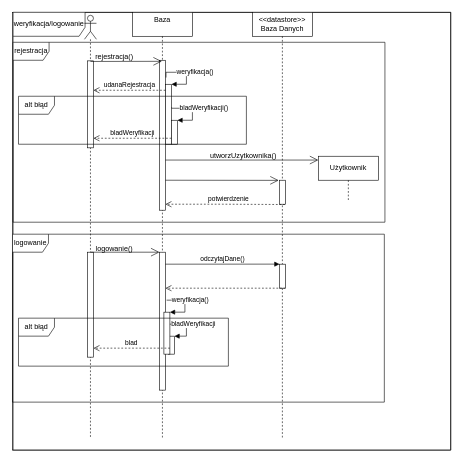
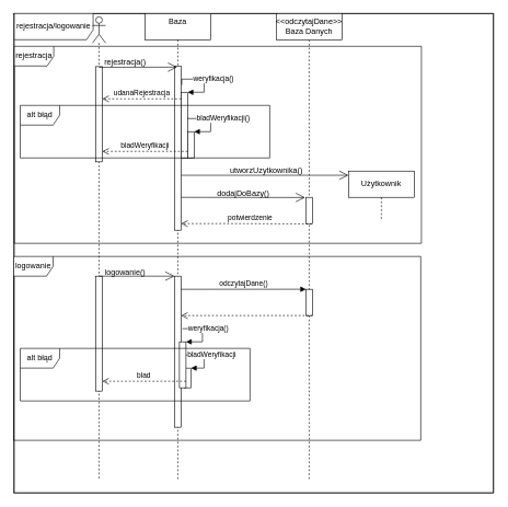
  <mxCell id="0" />
  <mxCell id="1" parent="0" />
  <mxCell id="2" value="" style="whiteSpace=wrap;html=1;aspect=fixed;shadow=0;" parent="1" vertex="1"><mxGeometry y="20" width="730" height="730" as="geometry" x="20" /></mxCell>
- <mxCell id="3" value="weryfikacja/logowanie" style="shape=umlFrame;whiteSpace=wrap;html=1;shadow=0;width=120;height=40;" parent="1" vertex="1"><mxGeometry x="21" y="20" width="730" height="730" as="geometry" /></mxCell>
+ <mxCell id="3" value="rejestracja/logowanie" style="shape=umlFrame;whiteSpace=wrap;html=1;shadow=0;width=120;height=40;" parent="1" vertex="1"><mxGeometry x="21" y="20" width="730" height="730" as="geometry" /></mxCell>
  <mxCell id="4" value="rejestracja" style="shape=umlFrame;whiteSpace=wrap;html=1;shadow=0;" parent="1" vertex="1"><mxGeometry x="21" y="70" width="620" height="300" as="geometry" /></mxCell>
  <mxCell id="5" value="" style="shape=umlLifeline;participant=umlActor;perimeter=lifelinePerimeter;whiteSpace=wrap;html=1;container=1;collapsible=0;recursiveResize=0;verticalAlign=top;spacingTop=36;outlineConnect=0;shadow=0;" parent="1" vertex="1"><mxGeometry x="140" y="25" width="20" height="705" as="geometry" /></mxCell>
  <mxCell id="6" value="" style="html=1;points=[];perimeter=orthogonalPerimeter;shadow=0;" parent="5" vertex="1"><mxGeometry x="5" y="76" width="10" height="145" as="geometry" /></mxCell>
  <mxCell id="7" value="" style="html=1;points=[];perimeter=orthogonalPerimeter;shadow=0;" parent="5" vertex="1"><mxGeometry x="5" y="395" width="10" height="175" as="geometry" /></mxCell>
  <mxCell id="8" value="&lt;div&gt;Baza&lt;/div&gt;&lt;div&gt;&lt;br&gt;&lt;/div&gt;" style="shape=umlLifeline;perimeter=lifelinePerimeter;whiteSpace=wrap;html=1;container=1;collapsible=0;recursiveResize=0;outlineConnect=0;shadow=0;" parent="1" vertex="1"><mxGeometry x="220" y="20" width="100" height="710" as="geometry" /></mxCell>
  <mxCell id="9" value="" style="html=1;points=[];perimeter=orthogonalPerimeter;shadow=0;" parent="8" vertex="1"><mxGeometry x="45" y="80" width="10" height="250" as="geometry" /></mxCell>
  <mxCell id="10" value="" style="html=1;points=[];perimeter=orthogonalPerimeter;shadow=0;" parent="8" vertex="1"><mxGeometry x="55" y="120" width="10" height="100" as="geometry" /></mxCell>
  <mxCell id="11" value="weryfikacja()" style="edgeStyle=orthogonalEdgeStyle;html=1;align=left;spacingLeft=2;endArrow=block;rounded=0;entryX=1;entryY=0;exitX=1.1;exitY=0.115;exitDx=0;exitDy=0;exitPerimeter=0;" parent="8" source="9" target="10" edge="1"><mxGeometry x="-0.483" relative="1" as="geometry"><mxPoint x="70" y="100" as="sourcePoint" /><Array as="points"><mxPoint x="56" y="100" /><mxPoint x="90" y="100" /><mxPoint x="90" y="120" /></Array><mxPoint as="offset" /></mxGeometry></mxCell>
  <mxCell id="12" value="udanaRejestracja" style="html=1;verticalAlign=bottom;endArrow=open;dashed=1;endSize=8;rounded=0;" parent="8" target="6" edge="1"><mxGeometry relative="1" as="geometry"><mxPoint x="55" y="130" as="sourcePoint" /><mxPoint x="-25" y="130" as="targetPoint" /></mxGeometry></mxCell>
  <mxCell id="13" value="" style="endArrow=open;endFill=1;endSize=12;html=1;rounded=0;entryX=-0.117;entryY=0.006;entryDx=0;entryDy=0;entryPerimeter=0;" parent="8" target="19" edge="1"><mxGeometry width="160" relative="1" as="geometry"><mxPoint x="55" y="280" as="sourcePoint" /><mxPoint x="215" y="280" as="targetPoint" /></mxGeometry></mxCell>
  <mxCell id="14" value="" style="html=1;points=[];perimeter=orthogonalPerimeter;shadow=0;" parent="8" vertex="1"><mxGeometry x="45" y="400" width="10" height="230" as="geometry" /></mxCell>
  <mxCell id="15" value="odczytajDane()" style="html=1;verticalAlign=bottom;endArrow=block;rounded=0;entryX=0.021;entryY=-0.002;entryDx=0;entryDy=0;entryPerimeter=0;" parent="8" target="21" edge="1"><mxGeometry width="80" relative="1" as="geometry"><mxPoint x="55" y="420" as="sourcePoint" /><mxPoint x="135" y="420" as="targetPoint" /></mxGeometry></mxCell>
  <mxCell id="16" value="" style="html=1;points=[];perimeter=orthogonalPerimeter;shadow=0;" parent="8" vertex="1"><mxGeometry x="60" y="540" width="10" height="30" as="geometry" /></mxCell>
  <mxCell id="17" value="bladWeryfikacji" style="edgeStyle=orthogonalEdgeStyle;html=1;align=left;spacingLeft=2;endArrow=block;rounded=0;entryX=1;entryY=0;" parent="8" target="16" edge="1"><mxGeometry x="-0.715" relative="1" as="geometry"><mxPoint x="60" y="510" as="sourcePoint" /><Array as="points"><mxPoint x="60" y="520" /><mxPoint x="90" y="520" /><mxPoint x="90" y="540" /></Array><mxPoint as="offset" /></mxGeometry></mxCell>
- <mxCell id="18" value="&lt;div&gt;&amp;lt;&amp;lt;datastore&amp;gt;&amp;gt;&lt;br&gt;&lt;/div&gt;&lt;div&gt;Baza Danych&lt;/div&gt;" style="shape=umlLifeline;perimeter=lifelinePerimeter;whiteSpace=wrap;html=1;container=1;collapsible=0;recursiveResize=0;outlineConnect=0;shadow=0;" parent="1" vertex="1"><mxGeometry x="420" y="20" width="100" height="710" as="geometry" /></mxCell>
+ <mxCell id="18" value="&lt;div&gt;&amp;lt;&amp;lt;odczytajDane&amp;gt;&amp;gt;&lt;br&gt;&lt;/div&gt;&lt;div&gt;Baza Danych&lt;/div&gt;" style="shape=umlLifeline;perimeter=lifelinePerimeter;whiteSpace=wrap;html=1;container=1;collapsible=0;recursiveResize=0;outlineConnect=0;shadow=0;" parent="1" vertex="1"><mxGeometry x="420" y="20" width="100" height="710" as="geometry" /></mxCell>
  <mxCell id="19" value="" style="html=1;points=[];perimeter=orthogonalPerimeter;shadow=0;" parent="18" vertex="1"><mxGeometry x="45" y="280" width="10" height="40" as="geometry" /></mxCell>
  <mxCell id="20" value="utworzUzytkownika()" style="text;html=1;strokeColor=none;fillColor=none;align=center;verticalAlign=middle;whiteSpace=wrap;rounded=0;shadow=0;" parent="18" vertex="1"><mxGeometry x="-55" y="230" width="80" height="20" as="geometry" /></mxCell>
  <mxCell id="21" value="" style="html=1;points=[];perimeter=orthogonalPerimeter;shadow=0;" parent="18" vertex="1"><mxGeometry x="45" y="420" width="10" height="40" as="geometry" /></mxCell>
  <mxCell id="22" value="rejestracja()" style="text;html=1;strokeColor=none;fillColor=none;align=center;verticalAlign=middle;whiteSpace=wrap;rounded=0;shadow=0;" parent="1" vertex="1"><mxGeometry x="150" y="80" width="80" height="30" as="geometry" /></mxCell>
  <mxCell id="23" value="" style="html=1;points=[];perimeter=orthogonalPerimeter;shadow=0;" parent="1" vertex="1"><mxGeometry x="284.97" y="200" width="10" height="40" as="geometry" /></mxCell>
  <mxCell id="24" value="bladWeryfikacji()" style="edgeStyle=orthogonalEdgeStyle;html=1;align=left;spacingLeft=2;endArrow=block;rounded=0;entryX=1;entryY=0;exitX=1.029;exitY=0.387;exitDx=0;exitDy=0;exitPerimeter=0;" parent="1" source="10" target="23" edge="1"><mxGeometry x="-0.729" relative="1" as="geometry"><mxPoint x="295" y="180" as="sourcePoint" /><Array as="points"><mxPoint x="285" y="180" /><mxPoint x="320" y="180" /><mxPoint x="320" y="200" /></Array><mxPoint as="offset" /></mxGeometry></mxCell>
  <mxCell id="25" value="bladWeryfikacji" style="html=1;verticalAlign=bottom;endArrow=open;dashed=1;endSize=8;rounded=0;" parent="1" target="6" edge="1"><mxGeometry relative="1" as="geometry"><mxPoint x="284.97" y="230" as="sourcePoint" /><mxPoint x="204.97" y="230" as="targetPoint" /></mxGeometry></mxCell>
  <mxCell id="26" value="alt błąd" style="shape=umlFrame;whiteSpace=wrap;html=1;shadow=0;" parent="1" vertex="1"><mxGeometry x="30" y="160" width="380" height="80" as="geometry" /></mxCell>
  <mxCell id="27" value="Użytkownik" style="shape=umlLifeline;perimeter=lifelinePerimeter;whiteSpace=wrap;html=1;container=1;collapsible=0;recursiveResize=0;outlineConnect=0;shadow=0;" parent="1" vertex="1"><mxGeometry x="530" y="260" width="100" height="75" as="geometry" /></mxCell>
  <mxCell id="28" value="" style="endArrow=open;endFill=1;endSize=12;html=1;rounded=0;entryX=-0.001;entryY=0.085;entryDx=0;entryDy=0;entryPerimeter=0;" parent="1" source="9" target="27" edge="1"><mxGeometry width="160" relative="1" as="geometry"><mxPoint x="280" y="270" as="sourcePoint" /><mxPoint x="440" y="270" as="targetPoint" /></mxGeometry></mxCell>
+ <mxCell id="29" value="dodajDoBazy()" style="text;html=1;strokeColor=none;fillColor=none;align=center;verticalAlign=middle;whiteSpace=wrap;rounded=0;shadow=0;" parent="1" vertex="1"><mxGeometry x="340" y="280" width="60" height="30" as="geometry" /></mxCell>
  <mxCell id="30" value="&lt;div&gt;potwierdzenie&lt;/div&gt;" style="html=1;verticalAlign=bottom;endArrow=open;dashed=1;endSize=8;rounded=0;exitX=0.917;exitY=1.013;exitDx=0;exitDy=0;exitPerimeter=0;" parent="1" source="19" target="9" edge="1"><mxGeometry x="-0.054" relative="1" as="geometry"><mxPoint x="465" y="380" as="sourcePoint" /><mxPoint x="385" y="380" as="targetPoint" /><Array as="points"><mxPoint x="370" y="340" /></Array><mxPoint as="offset" /></mxGeometry></mxCell>
  <mxCell id="31" value="" style="endArrow=open;endFill=1;endSize=12;html=1;rounded=0;" parent="1" target="14" edge="1"><mxGeometry width="160" relative="1" as="geometry"><mxPoint x="150" y="420" as="sourcePoint" /><mxPoint x="270" y="420" as="targetPoint" /></mxGeometry></mxCell>
  <mxCell id="32" value="logowanie()" style="text;html=1;strokeColor=none;fillColor=none;align=center;verticalAlign=middle;whiteSpace=wrap;rounded=0;shadow=0;" parent="1" vertex="1"><mxGeometry x="160" y="400" width="60" height="30" as="geometry" /></mxCell>
  <mxCell id="33" value="" style="html=1;verticalAlign=bottom;endArrow=open;dashed=1;endSize=8;rounded=0;" parent="1" target="14" edge="1"><mxGeometry x="-0.05" relative="1" as="geometry"><mxPoint x="475" y="480" as="sourcePoint" /><mxPoint x="395" y="480" as="targetPoint" /><mxPoint as="offset" /></mxGeometry></mxCell>
  <mxCell id="34" value="" style="html=1;points=[];perimeter=orthogonalPerimeter;shadow=0;" parent="1" vertex="1"><mxGeometry x="272.45" y="520" width="10" height="70" as="geometry" /></mxCell>
  <mxCell id="35" value="weryfikacja()" style="edgeStyle=orthogonalEdgeStyle;html=1;align=left;spacingLeft=2;endArrow=block;rounded=0;entryX=1;entryY=0;" parent="1" target="34" edge="1"><mxGeometry x="-0.856" relative="1" as="geometry"><mxPoint x="277" y="500" as="sourcePoint" /><Array as="points"><mxPoint x="307.45" y="500" /></Array><mxPoint as="offset" /></mxGeometry></mxCell>
  <mxCell id="36" value="blad" style="html=1;verticalAlign=bottom;endArrow=open;dashed=1;endSize=8;rounded=0;" parent="1" target="7" edge="1"><mxGeometry relative="1" as="geometry"><mxPoint x="282.45" y="580" as="sourcePoint" /><mxPoint x="202.45" y="580" as="targetPoint" /></mxGeometry></mxCell>
  <mxCell id="37" value="alt błąd" style="shape=umlFrame;whiteSpace=wrap;html=1;shadow=0;" parent="1" vertex="1"><mxGeometry x="30" y="530" width="350" height="80" as="geometry" /></mxCell>
  <mxCell id="38" value="logowanie" style="shape=umlFrame;whiteSpace=wrap;html=1;shadow=0;" parent="1" vertex="1"><mxGeometry y="390" width="620" height="280" as="geometry" x="20" /></mxCell>
  <mxCell id="39" value="" style="endArrow=open;endFill=1;endSize=12;html=1;rounded=0;entryX=0.4;entryY=0.007;entryDx=0;entryDy=0;entryPerimeter=0;" parent="1" target="9" edge="1"><mxGeometry width="160" relative="1" as="geometry"><mxPoint x="150" y="102" as="sourcePoint" /><mxPoint x="260" y="100" as="targetPoint" /></mxGeometry></mxCell>
